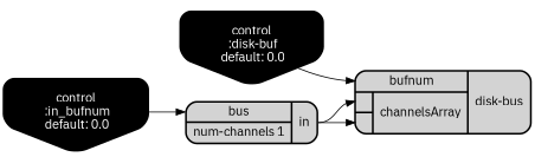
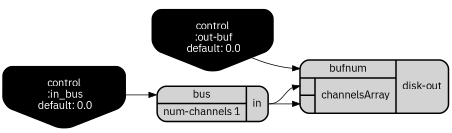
  digraph {
    fontname="IBM Plex Sans"
    rankdir=LR
    node [fontname="IBM Plex Sans" shape=invhouse style="rounded, filled, bold"]
    edge [fontname="IBM Plex Sans" tailport=__UG_NAME__]
-   n1 [fillcolor=black fontcolor=white label="control\n :disk-buf\n default: 0.0"]
-   n2 [label="{{ <bufnum> bufnum|{{<channelsarray___in___0>|<channelsarray___in___1>}|channelsArray}} |<__UG_NAME__>disk-bus }" rankdir=LR shape=record style="filled, bold, rounded"]
-   n3 [fillcolor=black fontcolor=white label="control\n :in_bufnum\n default: 0.0"]
+   n1 [fillcolor=black fontcolor=white label="control\n :out-buf\n default: 0.0"]
+   n2 [label="{{ <bufnum> bufnum|{{<channelsarray___in___0>|<channelsarray___in___1>}|channelsArray}} |<__UG_NAME__>disk-out }" rankdir=LR shape=record style="filled, bold, rounded"]
+   n3 [fillcolor=black fontcolor=white label="control\n :in_bus\n default: 0.0"]
    n4 [label="{{ <bus> bus|<num____channels> num-channels 1} |<__UG_NAME__>in }" rankdir=LR shape=record style="filled, bold, rounded"]
    n1 -> n2 [headport=bufnum]
    n3 -> n4 [headport=bus]
    n4 -> n2 [headport=channelsarray___in___0]
    n4 -> n2 [headport=channelsarray___in___1]
  }
